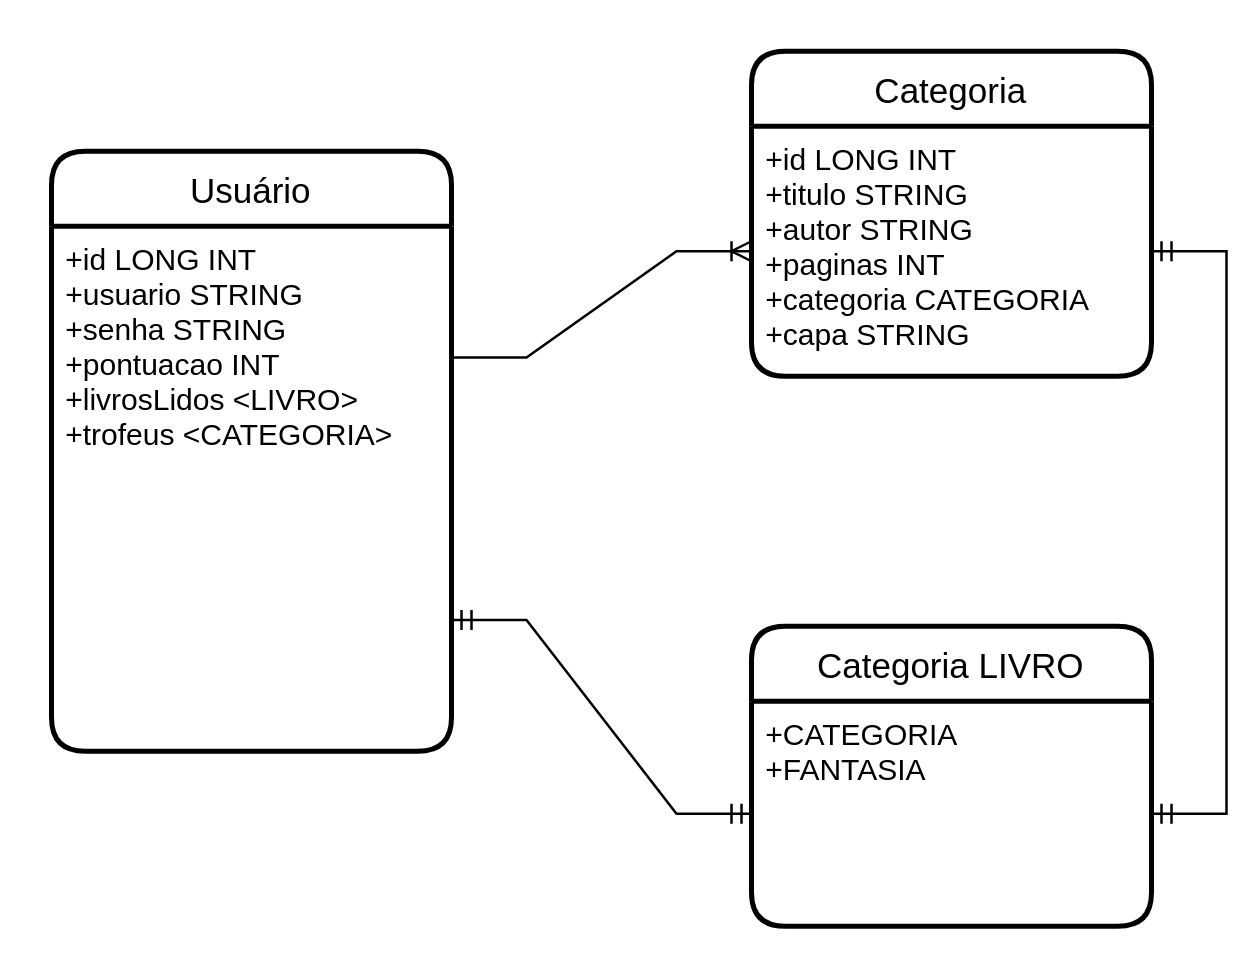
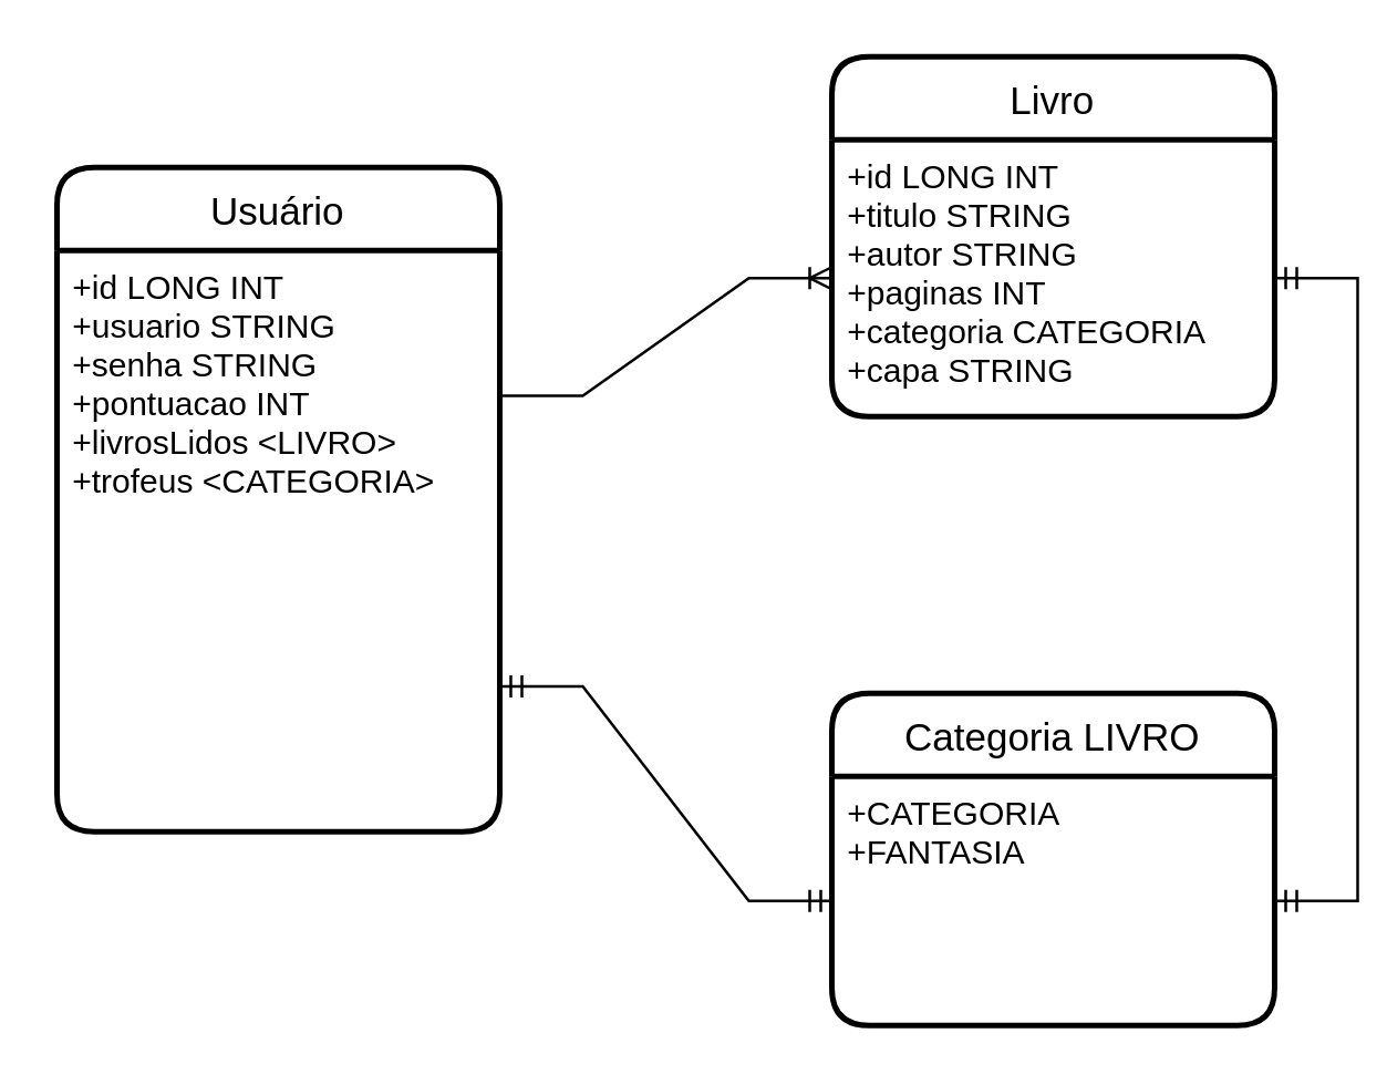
  <mxCell id="0" />
  <mxCell id="1" parent="0" />
  <mxCell id="2" value="Usuário" style="swimlane;childLayout=stackLayout;horizontal=1;startSize=30;horizontalStack=0;rounded=1;fontSize=14;fontStyle=0;strokeWidth=2;resizeParent=0;resizeLast=1;shadow=0;dashed=0;align=center;" vertex="1" parent="1"><mxGeometry x="20" y="60" width="160" height="240" as="geometry" /></mxCell>
  <mxCell id="3" value="+id LONG INT&#10;+usuario STRING&#10;+senha STRING&#10;+pontuacao INT&#10;+livrosLidos &lt;LIVRO&gt;&#10;+trofeus &lt;CATEGORIA&gt;" style="align=left;strokeColor=none;fillColor=none;spacingLeft=4;fontSize=12;verticalAlign=top;resizable=0;rotatable=0;part=1;" vertex="1" parent="2"><mxGeometry y="30" width="160" height="210" as="geometry" /></mxCell>
- <mxCell id="4" value="Categoria" style="swimlane;childLayout=stackLayout;horizontal=1;startSize=30;horizontalStack=0;rounded=1;fontSize=14;fontStyle=0;strokeWidth=2;resizeParent=0;resizeLast=1;shadow=0;dashed=0;align=center;" vertex="1" parent="1"><mxGeometry x="300" y="20" width="160" height="130" as="geometry" /></mxCell>
+ <mxCell id="4" value="Livro" style="swimlane;childLayout=stackLayout;horizontal=1;startSize=30;horizontalStack=0;rounded=1;fontSize=14;fontStyle=0;strokeWidth=2;resizeParent=0;resizeLast=1;shadow=0;dashed=0;align=center;" vertex="1" parent="1"><mxGeometry x="300" y="20" width="160" height="130" as="geometry" /></mxCell>
  <mxCell id="5" value="+id LONG INT&#10;+titulo STRING&#10;+autor STRING&#10;+paginas INT&#10;+categoria CATEGORIA&#10;+capa STRING" style="align=left;strokeColor=none;fillColor=none;spacingLeft=4;fontSize=12;verticalAlign=top;resizable=0;rotatable=0;part=1;" vertex="1" parent="4"><mxGeometry y="30" width="160" height="100" as="geometry" /></mxCell>
  <mxCell id="6" value="Categoria LIVRO" style="swimlane;childLayout=stackLayout;horizontal=1;startSize=30;horizontalStack=0;rounded=1;fontSize=14;fontStyle=0;strokeWidth=2;resizeParent=0;resizeLast=1;shadow=0;dashed=0;align=center;" vertex="1" parent="1"><mxGeometry x="300" y="250" width="160" height="120" as="geometry" /></mxCell>
  <mxCell id="7" value="+CATEGORIA&#10;+FANTASIA" style="align=left;strokeColor=none;fillColor=none;spacingLeft=4;fontSize=12;verticalAlign=top;resizable=0;rotatable=0;part=1;" vertex="1" parent="6"><mxGeometry y="30" width="160" height="90" as="geometry" /></mxCell>
  <mxCell id="8" value="" style="edgeStyle=entityRelationEdgeStyle;fontSize=12;html=1;endArrow=ERmandOne;startArrow=ERmandOne;rounded=0;entryX=1;entryY=0.5;entryDx=0;entryDy=0;exitX=1;exitY=0.5;exitDx=0;exitDy=0;" edge="1" parent="1" source="5" target="7"><mxGeometry width="100" height="100" relative="1" as="geometry"><mxPoint x="290" y="260" as="sourcePoint" /><mxPoint x="390" y="160" as="targetPoint" /></mxGeometry></mxCell>
  <mxCell id="9" value="" style="edgeStyle=entityRelationEdgeStyle;fontSize=12;html=1;endArrow=ERoneToMany;rounded=0;entryX=0;entryY=0.5;entryDx=0;entryDy=0;exitX=1;exitY=0.25;exitDx=0;exitDy=0;" edge="1" parent="1" source="3" target="5"><mxGeometry width="100" height="100" relative="1" as="geometry"><mxPoint x="290" y="260" as="sourcePoint" /><mxPoint x="390" y="160" as="targetPoint" /></mxGeometry></mxCell>
  <mxCell id="10" value="" style="edgeStyle=entityRelationEdgeStyle;fontSize=12;html=1;endArrow=ERmandOne;startArrow=ERmandOne;rounded=0;exitX=1;exitY=0.75;exitDx=0;exitDy=0;entryX=0;entryY=0.5;entryDx=0;entryDy=0;" edge="1" parent="1" source="3" target="7"><mxGeometry width="100" height="100" relative="1" as="geometry"><mxPoint x="290" y="260" as="sourcePoint" /><mxPoint x="390" y="160" as="targetPoint" /></mxGeometry></mxCell>
